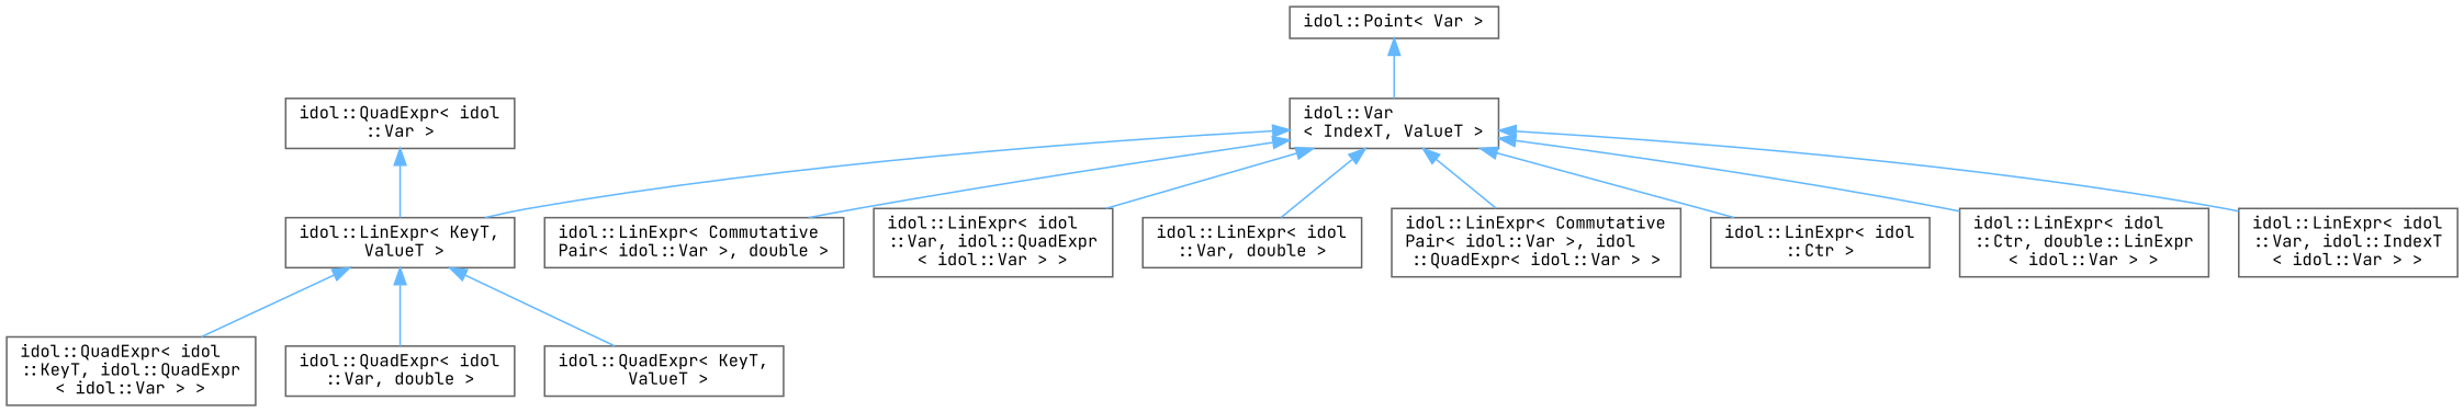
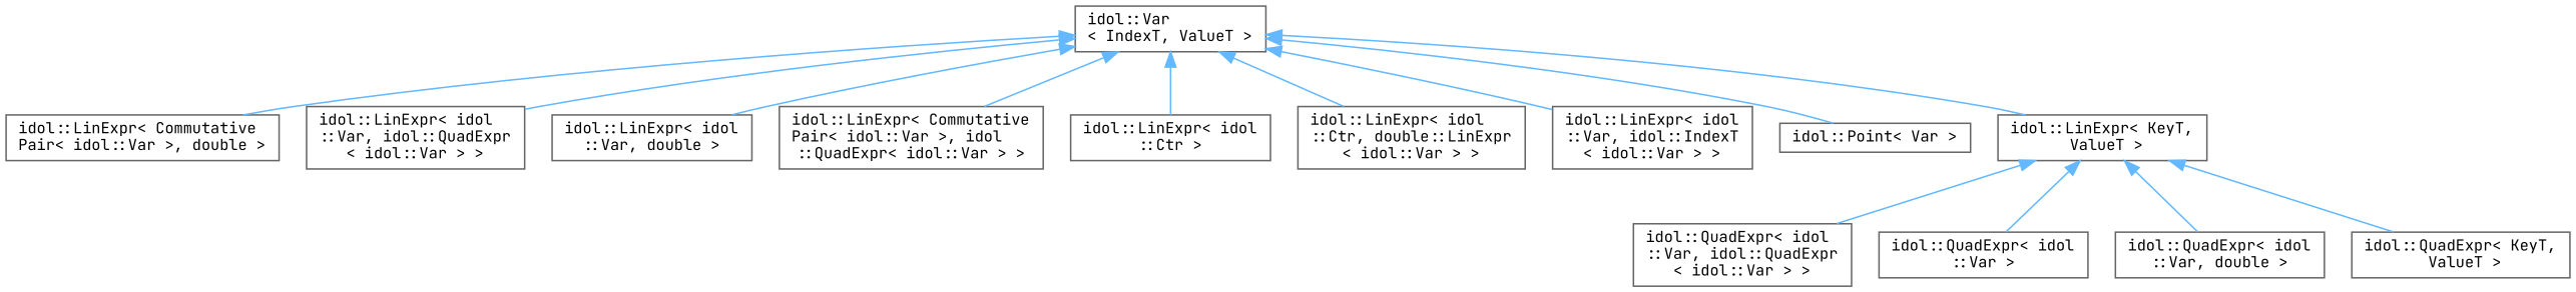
  digraph {
    fontname="JetBrains Mono"
    rankdir=TB
    node [color=grey40 fillcolor=white fontname="JetBrains Mono" fontsize=10 shape=box style=filled]
    edge [color=steelblue1 dir=back fontname="JetBrains Mono" fontsize=10 labelfontname=Helvetica labelfontsize=10 style=solid]
    n1 [height=0.2 label="idol::Var\l\< IndexT, ValueT \>" width=0.4]
    n2 [height=0.2 label="idol::LinExpr\< Commutative\lPair\< idol::Var \>, double \>" width=0.4]
    n3 [height=0.2 label="idol::LinExpr\< idol\l::Var, idol::QuadExpr\l\< idol::Var \> \>" width=0.4]
    n4 [height=0.2 label="idol::LinExpr\< idol\l::Var, double \>" width=0.4]
    n5 [height=0.2 label="idol::LinExpr\< Commutative\lPair\< idol::Var \>, idol\l::QuadExpr\< idol::Var \> \>" width=0.4]
    n6 [height=0.2 label="idol::LinExpr\< idol\l::Ctr \>" width=0.4]
    n7 [height=0.2 label="idol::LinExpr\< idol\l::Ctr, double::LinExpr\l\< idol::Var \> \>" width=0.4]
    n8 [height=0.2 label="idol::LinExpr\< idol\l::Var, idol::IndexT\l\< idol::Var \> \>" width=0.4]
    n9 [height=0.2 label="idol::Point\< Var \>" width=0.4]
    n10 [height=0.2 label="idol::LinExpr\< KeyT,\l ValueT \>" width=0.4]
-   n11 [height=0.2 label="idol::QuadExpr\< idol\l::KeyT, idol::QuadExpr\l\< idol::Var \> \>" width=0.4]
+   n11 [height=0.2 label="idol::QuadExpr\< idol\l::Var, idol::QuadExpr\l\< idol::Var \> \>" width=0.4]
    n12 [height=0.2 label="idol::QuadExpr\< idol\l::Var \>" width=0.4]
    n13 [height=0.2 label="idol::QuadExpr\< idol\l::Var, double \>" width=0.4]
    n14 [height=0.2 label="idol::QuadExpr\< KeyT,\l ValueT \>" width=0.4]
    n1 -> n2
    n1 -> n3
    n1 -> n4
    n1 -> n5
    n1 -> n6
    n1 -> n7
    n1 -> n8
-   n9 -> n1
+   n1 -> n9
    n1 -> n10
    n10 -> n11
-   n12 -> n10
+   n10 -> n12
    n10 -> n13
    n10 -> n14
  }
